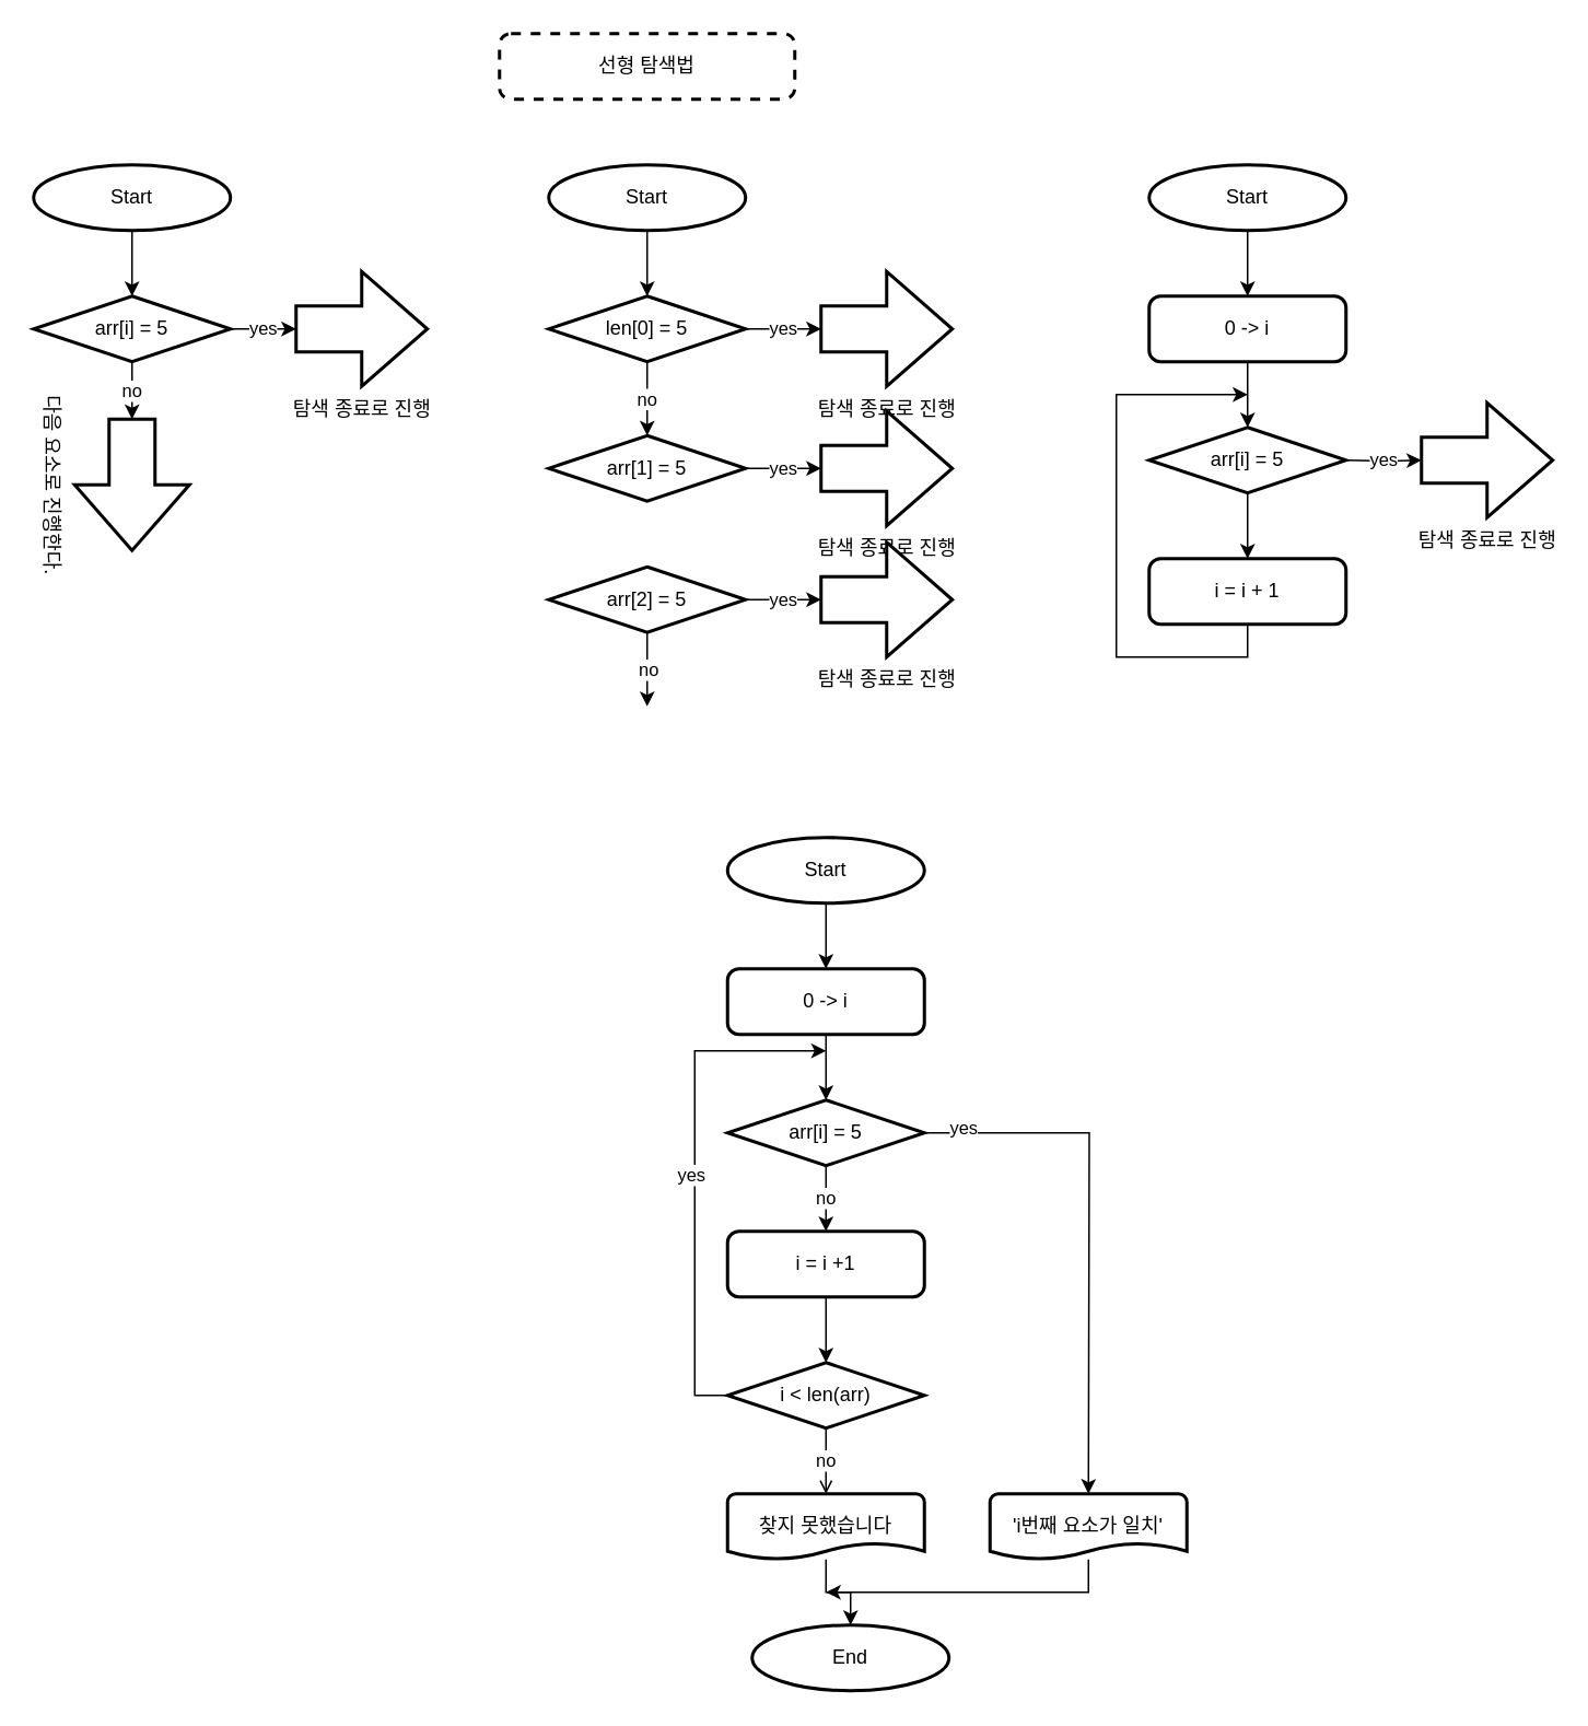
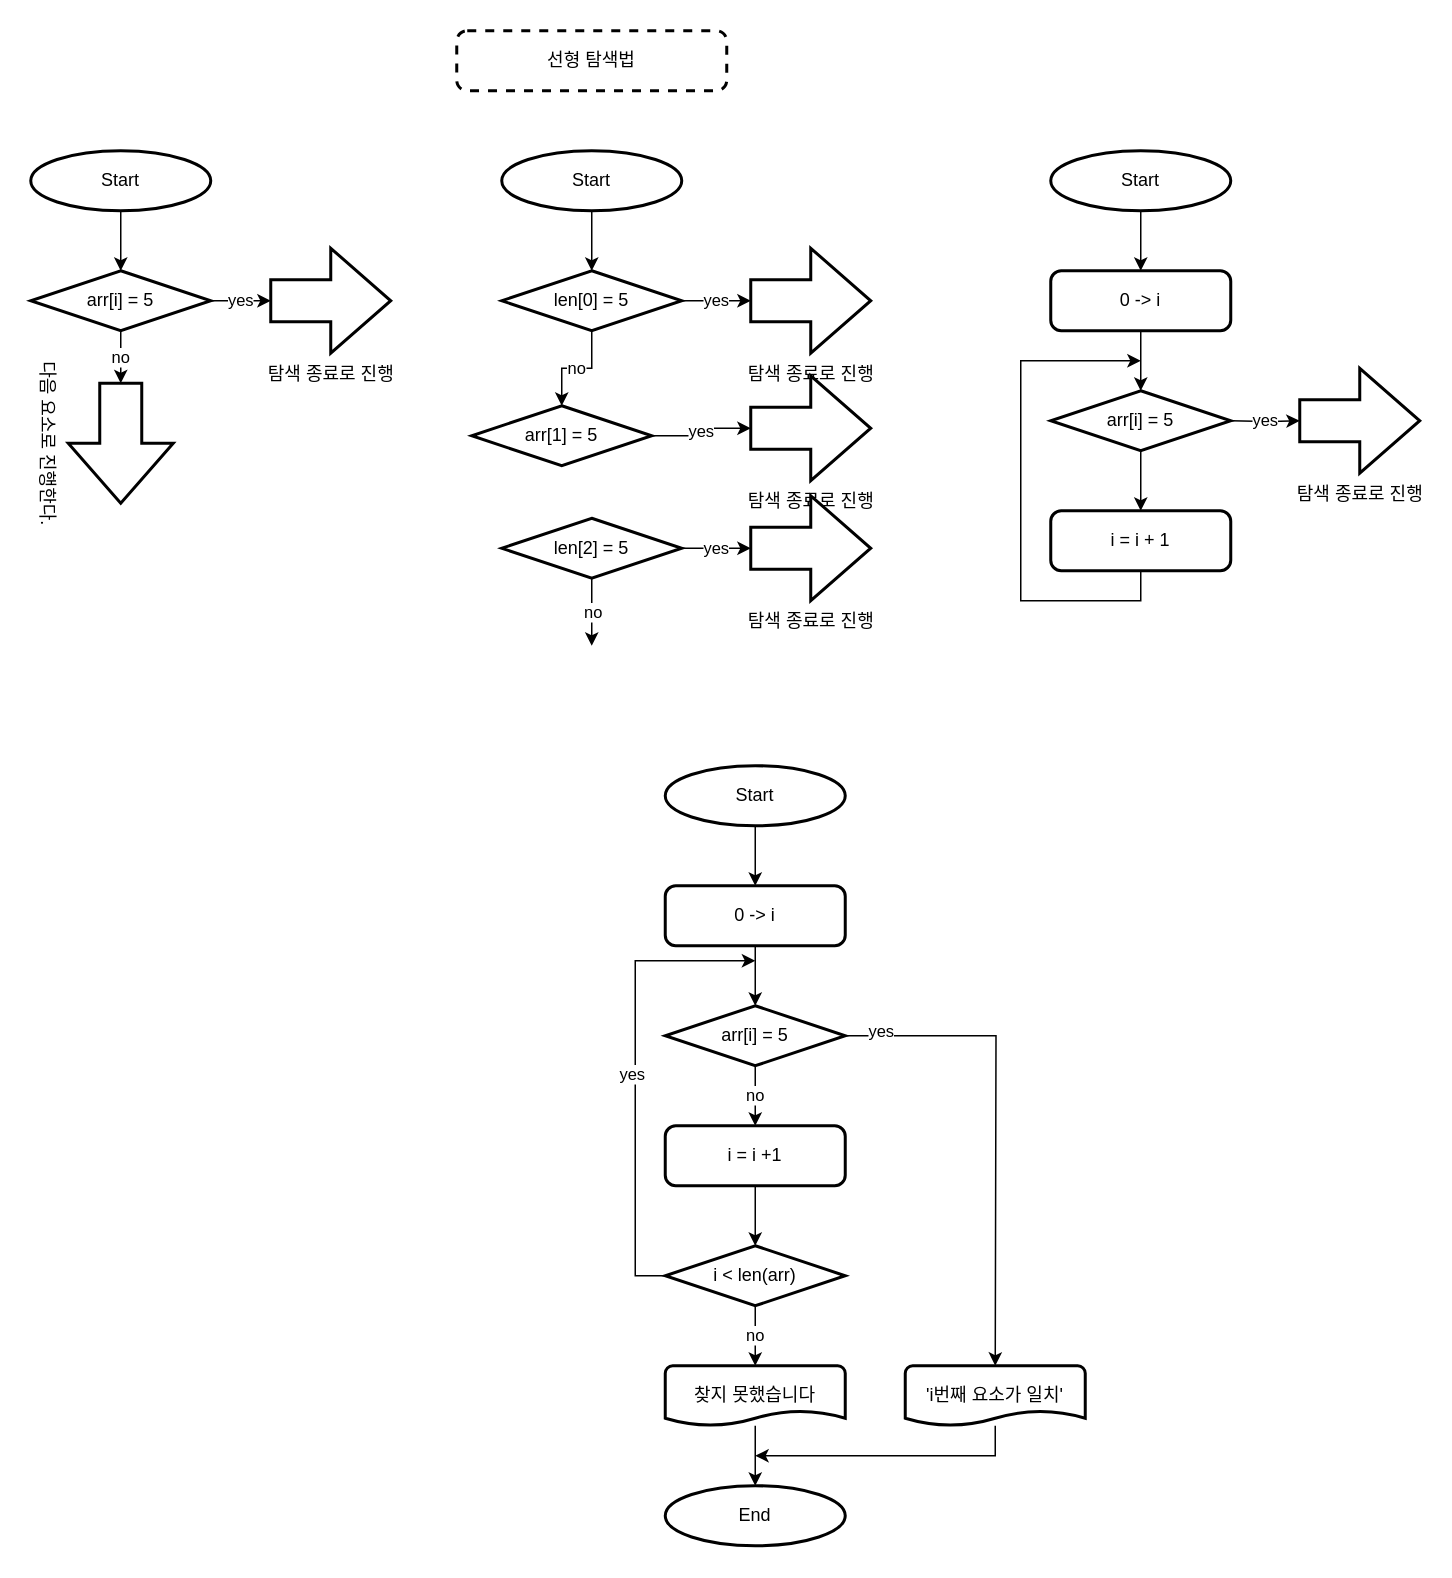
  <mxCell id="0" />
  <mxCell id="1" parent="0" />
  <mxCell id="2" value="선형 탐색법" style="rounded=1;whiteSpace=wrap;html=1;absoluteArcSize=1;arcSize=14;strokeWidth=2;dashed=1;" vertex="1" parent="1"><mxGeometry x="304" y="20" width="180" height="40" as="geometry" /></mxCell>
  <mxCell id="3" style="edgeStyle=orthogonalEdgeStyle;rounded=0;orthogonalLoop=1;jettySize=auto;html=1;exitX=0.5;exitY=1;exitDx=0;exitDy=0;exitPerimeter=0;entryX=0.5;entryY=0;entryDx=0;entryDy=0;" edge="1" parent="1" source="4" target="7"><mxGeometry relative="1" as="geometry" /></mxCell>
  <mxCell id="4" value="Start" style="strokeWidth=2;html=1;shape=mxgraph.flowchart.start_2;whiteSpace=wrap;" vertex="1" parent="1"><mxGeometry x="443" y="510" width="120" height="40" as="geometry" /></mxCell>
- <mxCell id="5" value="End" style="strokeWidth=2;html=1;shape=mxgraph.flowchart.start_2;whiteSpace=wrap;" vertex="1" parent="1"><mxGeometry x="458" y="990" width="120" height="40" as="geometry" /></mxCell>
+ <mxCell id="5" value="End" style="strokeWidth=2;html=1;shape=mxgraph.flowchart.start_2;whiteSpace=wrap;" vertex="1" parent="1"><mxGeometry x="443" y="990" width="120" height="40" as="geometry" /></mxCell>
  <mxCell id="6" style="edgeStyle=orthogonalEdgeStyle;rounded=0;orthogonalLoop=1;jettySize=auto;html=1;exitX=0.5;exitY=1;exitDx=0;exitDy=0;entryX=0.5;entryY=0;entryDx=0;entryDy=0;entryPerimeter=0;" edge="1" parent="1" source="7" target="11"><mxGeometry relative="1" as="geometry" /></mxCell>
  <mxCell id="7" value="0 -&amp;gt; i" style="rounded=1;whiteSpace=wrap;html=1;absoluteArcSize=1;arcSize=14;strokeWidth=2;" vertex="1" parent="1"><mxGeometry x="443" y="590" width="120" height="40" as="geometry" /></mxCell>
  <mxCell id="8" value="no" style="edgeStyle=orthogonalEdgeStyle;rounded=0;orthogonalLoop=1;jettySize=auto;html=1;exitX=0.5;exitY=1;exitDx=0;exitDy=0;exitPerimeter=0;entryX=0.5;entryY=0;entryDx=0;entryDy=0;" edge="1" parent="1" source="11" target="13"><mxGeometry relative="1" as="geometry" /></mxCell>
  <mxCell id="9" style="edgeStyle=orthogonalEdgeStyle;rounded=0;orthogonalLoop=1;jettySize=auto;html=1;exitX=1;exitY=0.5;exitDx=0;exitDy=0;exitPerimeter=0;" edge="1" parent="1" source="11"><mxGeometry relative="1" as="geometry"><mxPoint x="663" y="910" as="targetPoint" /></mxGeometry></mxCell>
  <mxCell id="10" value="yes" style="edgeLabel;html=1;align=center;verticalAlign=middle;resizable=0;points=[];" vertex="1" connectable="0" parent="9"><mxGeometry x="-0.856" y="4" relative="1" as="geometry"><mxPoint as="offset" /></mxGeometry></mxCell>
  <mxCell id="11" value="arr[i] = 5" style="strokeWidth=2;html=1;shape=mxgraph.flowchart.decision;whiteSpace=wrap;" vertex="1" parent="1"><mxGeometry x="443" y="670" width="120" height="40" as="geometry" /></mxCell>
  <mxCell id="12" style="edgeStyle=orthogonalEdgeStyle;rounded=0;orthogonalLoop=1;jettySize=auto;html=1;exitX=0.5;exitY=1;exitDx=0;exitDy=0;entryX=0.5;entryY=0;entryDx=0;entryDy=0;entryPerimeter=0;" edge="1" parent="1" source="13" target="17"><mxGeometry relative="1" as="geometry" /></mxCell>
  <mxCell id="13" value="i = i +1" style="rounded=1;whiteSpace=wrap;html=1;absoluteArcSize=1;arcSize=14;strokeWidth=2;" vertex="1" parent="1"><mxGeometry x="443" y="750" width="120" height="40" as="geometry" /></mxCell>
- <mxCell id="14" value="no" style="edgeStyle=orthogonalEdgeStyle;rounded=0;orthogonalLoop=1;jettySize=auto;html=1;endArrow=open;" edge="1" parent="1" source="17" target="19"><mxGeometry relative="1" as="geometry" /></mxCell>
+ <mxCell id="14" value="no" style="edgeStyle=orthogonalEdgeStyle;rounded=0;orthogonalLoop=1;jettySize=auto;html=1;" edge="1" parent="1" source="17" target="19"><mxGeometry relative="1" as="geometry" /></mxCell>
  <mxCell id="15" style="edgeStyle=orthogonalEdgeStyle;rounded=0;orthogonalLoop=1;jettySize=auto;html=1;exitX=0;exitY=0.5;exitDx=0;exitDy=0;exitPerimeter=0;" edge="1" parent="1" source="17"><mxGeometry relative="1" as="geometry"><mxPoint x="503" y="640" as="targetPoint" /><Array as="points"><mxPoint x="423" y="850" /><mxPoint x="423" y="640" /></Array></mxGeometry></mxCell>
  <mxCell id="16" value="yes" style="edgeLabel;html=1;align=center;verticalAlign=middle;resizable=0;points=[];" vertex="1" connectable="0" parent="15"><mxGeometry y="3" relative="1" as="geometry"><mxPoint as="offset" /></mxGeometry></mxCell>
  <mxCell id="17" value="i &amp;lt; len(arr)" style="strokeWidth=2;html=1;shape=mxgraph.flowchart.decision;whiteSpace=wrap;" vertex="1" parent="1"><mxGeometry x="443" y="830" width="120" height="40" as="geometry" /></mxCell>
  <mxCell id="18" value="" style="edgeStyle=orthogonalEdgeStyle;rounded=0;orthogonalLoop=1;jettySize=auto;html=1;" edge="1" parent="1" source="19" target="5"><mxGeometry relative="1" as="geometry" /></mxCell>
  <mxCell id="19" value="찾지 못했습니다" style="strokeWidth=2;html=1;shape=mxgraph.flowchart.document2;whiteSpace=wrap;size=0.25;" vertex="1" parent="1"><mxGeometry x="443" y="910" width="120" height="40" as="geometry" /></mxCell>
  <mxCell id="20" style="edgeStyle=orthogonalEdgeStyle;rounded=0;orthogonalLoop=1;jettySize=auto;html=1;" edge="1" parent="1" source="21"><mxGeometry relative="1" as="geometry"><mxPoint x="503" y="970" as="targetPoint" /><Array as="points"><mxPoint x="663" y="970" /></Array></mxGeometry></mxCell>
  <mxCell id="21" value="'i번째 요소가 일치'" style="strokeWidth=2;html=1;shape=mxgraph.flowchart.document2;whiteSpace=wrap;size=0.25;" vertex="1" parent="1"><mxGeometry x="603" y="910" width="120" height="40" as="geometry" /></mxCell>
  <mxCell id="22" style="edgeStyle=orthogonalEdgeStyle;rounded=0;orthogonalLoop=1;jettySize=auto;html=1;exitX=0.5;exitY=1;exitDx=0;exitDy=0;exitPerimeter=0;entryX=0.5;entryY=0;entryDx=0;entryDy=0;entryPerimeter=0;" edge="1" parent="1" source="23" target="26"><mxGeometry relative="1" as="geometry" /></mxCell>
  <mxCell id="23" value="Start" style="strokeWidth=2;html=1;shape=mxgraph.flowchart.start_2;whiteSpace=wrap;" vertex="1" parent="1"><mxGeometry x="20" y="100" width="120" height="40" as="geometry" /></mxCell>
  <mxCell id="24" value="yes" style="edgeStyle=orthogonalEdgeStyle;rounded=0;orthogonalLoop=1;jettySize=auto;html=1;exitX=1;exitY=0.5;exitDx=0;exitDy=0;exitPerimeter=0;entryX=0;entryY=0.5;entryDx=0;entryDy=0;entryPerimeter=0;" edge="1" parent="1" source="26" target="27"><mxGeometry relative="1" as="geometry" /></mxCell>
  <mxCell id="25" value="no" style="edgeStyle=orthogonalEdgeStyle;rounded=0;orthogonalLoop=1;jettySize=auto;html=1;exitX=0.5;exitY=1;exitDx=0;exitDy=0;exitPerimeter=0;entryX=0;entryY=0.5;entryDx=0;entryDy=0;entryPerimeter=0;" edge="1" parent="1" source="26" target="28"><mxGeometry relative="1" as="geometry"><mxPoint x="80" y="250" as="targetPoint" /></mxGeometry></mxCell>
  <mxCell id="26" value="arr[i] = 5" style="strokeWidth=2;html=1;shape=mxgraph.flowchart.decision;whiteSpace=wrap;" vertex="1" parent="1"><mxGeometry x="20" y="180" width="120" height="40" as="geometry" /></mxCell>
  <mxCell id="27" value="탐색 종료로 진행" style="verticalLabelPosition=bottom;verticalAlign=top;html=1;strokeWidth=2;shape=mxgraph.arrows2.arrow;dy=0.6;dx=40;notch=0;" vertex="1" parent="1"><mxGeometry x="180" y="165" width="80" height="70" as="geometry" /></mxCell>
  <mxCell id="28" value="다음 요소로 진행한다." style="verticalLabelPosition=bottom;verticalAlign=top;html=1;strokeWidth=2;shape=mxgraph.arrows2.arrow;dy=0.6;dx=40;notch=0;rotation=90;" vertex="1" parent="1"><mxGeometry x="40" y="260" width="80" height="70" as="geometry" /></mxCell>
  <mxCell id="29" style="edgeStyle=orthogonalEdgeStyle;rounded=0;orthogonalLoop=1;jettySize=auto;html=1;exitX=0.5;exitY=1;exitDx=0;exitDy=0;exitPerimeter=0;entryX=0.5;entryY=0;entryDx=0;entryDy=0;entryPerimeter=0;" edge="1" parent="1" source="30" target="33"><mxGeometry relative="1" as="geometry" /></mxCell>
  <mxCell id="30" value="Start" style="strokeWidth=2;html=1;shape=mxgraph.flowchart.start_2;whiteSpace=wrap;" vertex="1" parent="1"><mxGeometry x="334" y="100" width="120" height="40" as="geometry" /></mxCell>
  <mxCell id="31" value="yes" style="edgeStyle=orthogonalEdgeStyle;rounded=0;orthogonalLoop=1;jettySize=auto;html=1;exitX=1;exitY=0.5;exitDx=0;exitDy=0;exitPerimeter=0;entryX=0;entryY=0.5;entryDx=0;entryDy=0;entryPerimeter=0;" edge="1" parent="1" source="33" target="34"><mxGeometry relative="1" as="geometry" /></mxCell>
  <mxCell id="32" value="no" style="edgeStyle=orthogonalEdgeStyle;rounded=0;orthogonalLoop=1;jettySize=auto;html=1;exitX=0.5;exitY=1;exitDx=0;exitDy=0;exitPerimeter=0;entryX=0.5;entryY=0;entryDx=0;entryDy=0;entryPerimeter=0;" edge="1" parent="1" source="33" target="36"><mxGeometry relative="1" as="geometry" /></mxCell>
  <mxCell id="33" value="len[0] = 5" style="strokeWidth=2;html=1;shape=mxgraph.flowchart.decision;whiteSpace=wrap;" vertex="1" parent="1"><mxGeometry x="334" y="180" width="120" height="40" as="geometry" /></mxCell>
  <mxCell id="34" value="탐색 종료로 진행" style="verticalLabelPosition=bottom;verticalAlign=top;html=1;strokeWidth=2;shape=mxgraph.arrows2.arrow;dy=0.6;dx=40;notch=0;" vertex="1" parent="1"><mxGeometry x="500" y="165" width="80" height="70" as="geometry" /></mxCell>
  <mxCell id="35" value="yes" style="edgeStyle=orthogonalEdgeStyle;rounded=0;orthogonalLoop=1;jettySize=auto;html=1;exitX=1;exitY=0.5;exitDx=0;exitDy=0;exitPerimeter=0;entryX=0;entryY=0.5;entryDx=0;entryDy=0;entryPerimeter=0;" edge="1" parent="1" source="36" target="37"><mxGeometry relative="1" as="geometry" /></mxCell>
- <mxCell id="36" value="arr[1] = 5" style="strokeWidth=2;html=1;shape=mxgraph.flowchart.decision;whiteSpace=wrap;" vertex="1" parent="1"><mxGeometry x="334" y="265" width="120" height="40" as="geometry" /></mxCell>
+ <mxCell id="36" value="arr[1] = 5" style="strokeWidth=2;html=1;shape=mxgraph.flowchart.decision;whiteSpace=wrap;" vertex="1" parent="1"><mxGeometry x="314" y="270" width="120" height="40" as="geometry" /></mxCell>
  <mxCell id="37" value="탐색 종료로 진행" style="verticalLabelPosition=bottom;verticalAlign=top;html=1;strokeWidth=2;shape=mxgraph.arrows2.arrow;dy=0.6;dx=40;notch=0;" vertex="1" parent="1"><mxGeometry x="500" y="250" width="80" height="70" as="geometry" /></mxCell>
  <mxCell id="38" value="yes" style="edgeStyle=orthogonalEdgeStyle;rounded=0;orthogonalLoop=1;jettySize=auto;html=1;exitX=1;exitY=0.5;exitDx=0;exitDy=0;exitPerimeter=0;entryX=0;entryY=0.5;entryDx=0;entryDy=0;entryPerimeter=0;" edge="1" parent="1" source="40" target="41"><mxGeometry relative="1" as="geometry" /></mxCell>
  <mxCell id="39" value="no" style="edgeStyle=orthogonalEdgeStyle;rounded=0;orthogonalLoop=1;jettySize=auto;html=1;exitX=0.5;exitY=1;exitDx=0;exitDy=0;exitPerimeter=0;" edge="1" parent="1" source="40"><mxGeometry relative="1" as="geometry"><mxPoint x="394" y="430" as="targetPoint" /></mxGeometry></mxCell>
- <mxCell id="40" value="arr[2] = 5" style="strokeWidth=2;html=1;shape=mxgraph.flowchart.decision;whiteSpace=wrap;" vertex="1" parent="1"><mxGeometry x="334" y="345" width="120" height="40" as="geometry" /></mxCell>
+ <mxCell id="40" value="len[2] = 5" style="strokeWidth=2;html=1;shape=mxgraph.flowchart.decision;whiteSpace=wrap;" vertex="1" parent="1"><mxGeometry x="334" y="345" width="120" height="40" as="geometry" /></mxCell>
  <mxCell id="41" value="탐색 종료로 진행" style="verticalLabelPosition=bottom;verticalAlign=top;html=1;strokeWidth=2;shape=mxgraph.arrows2.arrow;dy=0.6;dx=40;notch=0;" vertex="1" parent="1"><mxGeometry x="500" y="330" width="80" height="70" as="geometry" /></mxCell>
  <mxCell id="42" style="edgeStyle=orthogonalEdgeStyle;rounded=0;orthogonalLoop=1;jettySize=auto;html=1;exitX=0.5;exitY=1;exitDx=0;exitDy=0;exitPerimeter=0;entryX=0.5;entryY=0;entryDx=0;entryDy=0;" edge="1" parent="1" source="43" target="45"><mxGeometry relative="1" as="geometry" /></mxCell>
  <mxCell id="43" value="Start" style="strokeWidth=2;html=1;shape=mxgraph.flowchart.start_2;whiteSpace=wrap;" vertex="1" parent="1"><mxGeometry x="700" y="100" width="120" height="40" as="geometry" /></mxCell>
  <mxCell id="44" style="edgeStyle=orthogonalEdgeStyle;rounded=0;orthogonalLoop=1;jettySize=auto;html=1;exitX=0.5;exitY=1;exitDx=0;exitDy=0;entryX=0.5;entryY=0;entryDx=0;entryDy=0;entryPerimeter=0;" edge="1" parent="1" source="45" target="47"><mxGeometry relative="1" as="geometry" /></mxCell>
  <mxCell id="45" value="0 -&amp;gt; i" style="rounded=1;whiteSpace=wrap;html=1;absoluteArcSize=1;arcSize=14;strokeWidth=2;" vertex="1" parent="1"><mxGeometry x="700" y="180" width="120" height="40" as="geometry" /></mxCell>
  <mxCell id="46" style="edgeStyle=orthogonalEdgeStyle;rounded=0;orthogonalLoop=1;jettySize=auto;html=1;exitX=0.5;exitY=1;exitDx=0;exitDy=0;exitPerimeter=0;entryX=0.5;entryY=0;entryDx=0;entryDy=0;" edge="1" parent="1" source="47" target="51"><mxGeometry relative="1" as="geometry" /></mxCell>
  <mxCell id="47" value="arr[i] = 5" style="strokeWidth=2;html=1;shape=mxgraph.flowchart.decision;whiteSpace=wrap;" vertex="1" parent="1"><mxGeometry x="700" y="260" width="120" height="40" as="geometry" /></mxCell>
  <mxCell id="48" value="yes" style="edgeStyle=orthogonalEdgeStyle;rounded=0;orthogonalLoop=1;jettySize=auto;html=1;exitX=1;exitY=0.5;exitDx=0;exitDy=0;exitPerimeter=0;entryX=0;entryY=0.5;entryDx=0;entryDy=0;entryPerimeter=0;" edge="1" parent="1" target="49"><mxGeometry relative="1" as="geometry"><mxPoint x="820" y="280" as="sourcePoint" /></mxGeometry></mxCell>
  <mxCell id="49" value="탐색 종료로 진행" style="verticalLabelPosition=bottom;verticalAlign=top;html=1;strokeWidth=2;shape=mxgraph.arrows2.arrow;dy=0.6;dx=40;notch=0;" vertex="1" parent="1"><mxGeometry x="866" y="245" width="80" height="70" as="geometry" /></mxCell>
  <mxCell id="50" style="edgeStyle=orthogonalEdgeStyle;rounded=0;orthogonalLoop=1;jettySize=auto;html=1;exitX=0.5;exitY=1;exitDx=0;exitDy=0;" edge="1" parent="1" source="51"><mxGeometry relative="1" as="geometry"><mxPoint x="760" y="240" as="targetPoint" /><Array as="points"><mxPoint x="760" y="400" /><mxPoint x="680" y="400" /><mxPoint x="680" y="240" /></Array></mxGeometry></mxCell>
  <mxCell id="51" value="i = i + 1" style="rounded=1;whiteSpace=wrap;html=1;absoluteArcSize=1;arcSize=14;strokeWidth=2;" vertex="1" parent="1"><mxGeometry x="700" y="340" width="120" height="40" as="geometry" /></mxCell>
